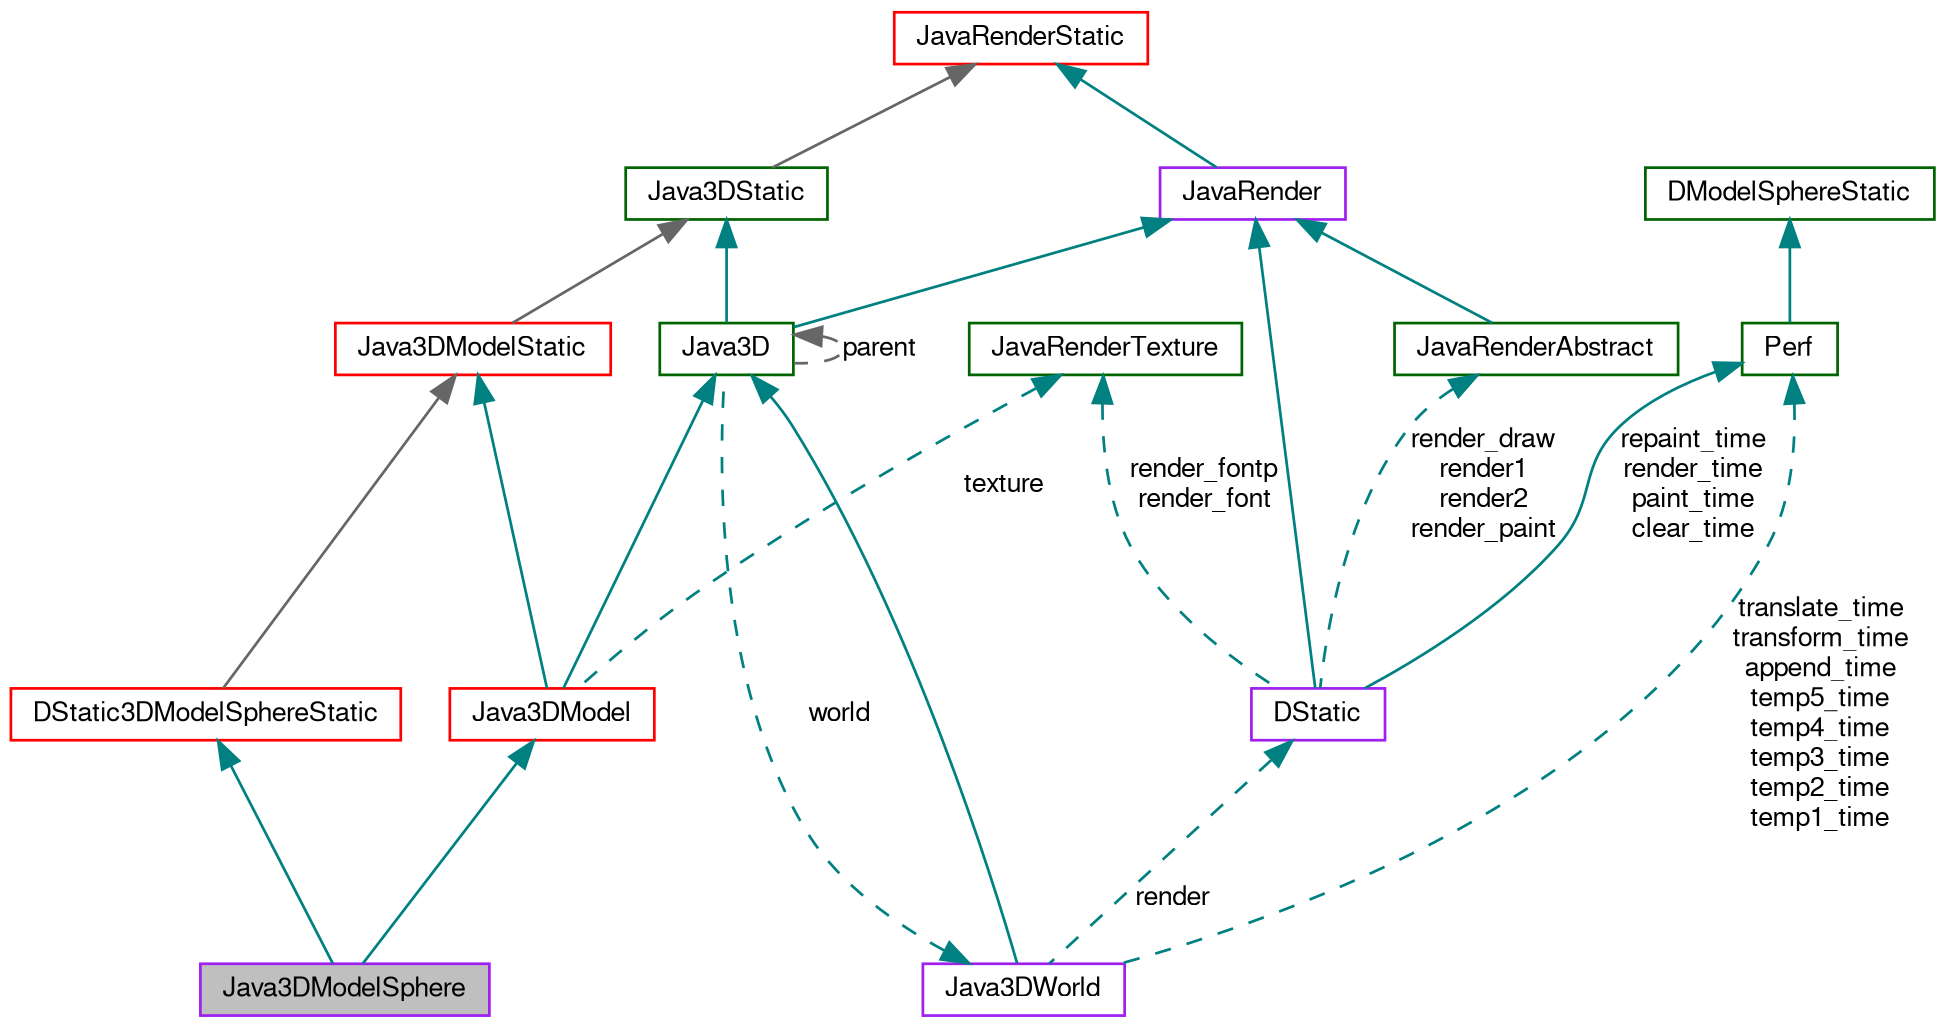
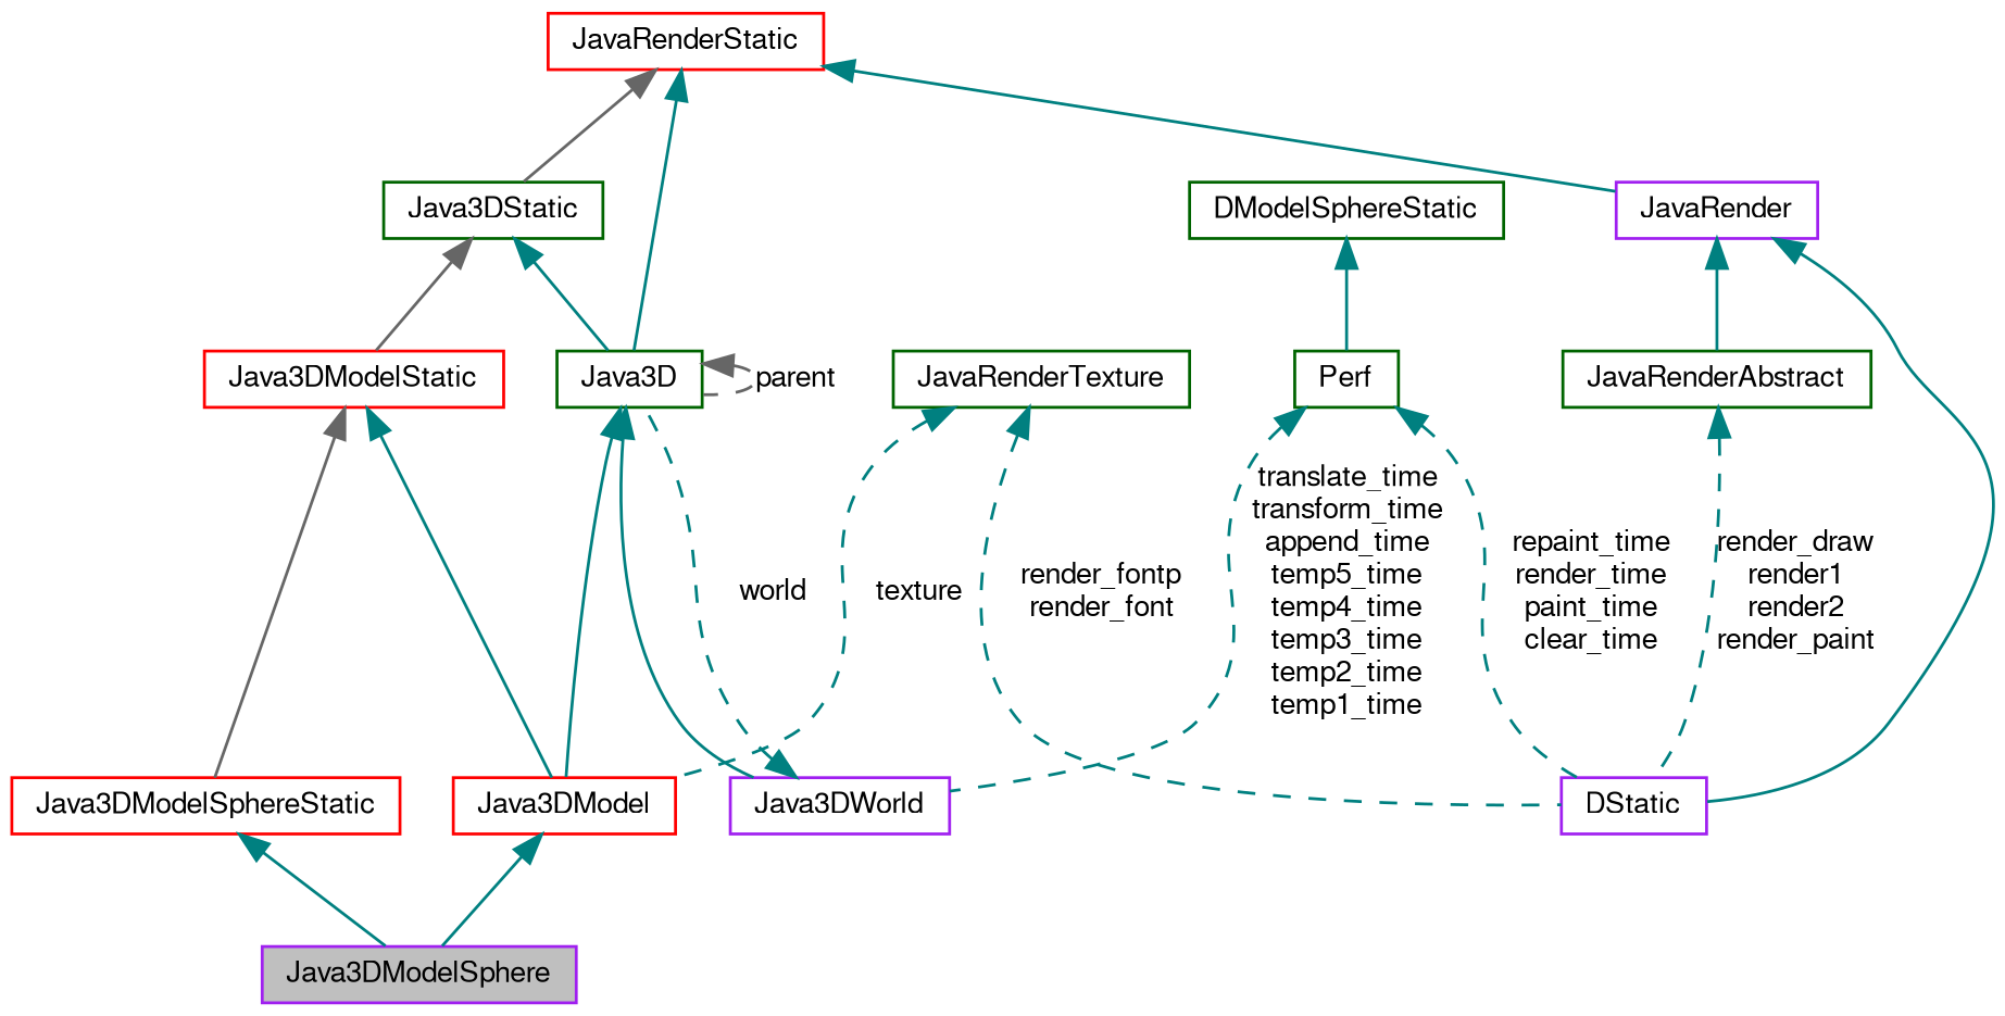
  digraph {
    node [color=darkgreen fontname=FreeSans fontsize=10 shape=record]
    edge [color=teal dir=back fontname=FreeSans fontsize=10 labelfontname=FreeSans labelfontsize=10 style=solid]
    n1 [color=purple fillcolor=grey75 fontcolor=black height=0.2 label=Java3DModelSphere style=filled width=0.4]
    n2 [color=red height=0.2 label=Java3DModel width=0.4]
    n3 [height=0.2 label=Java3D width=0.4]
    n4 [color=purple height=0.2 label=Java3DWorld width=0.4]
    n5 [height=0.2 label=Java3DStatic width=0.4]
    n6 [color=red height=0.2 label=Java3DModelStatic width=0.4]
-   n7 [color=red height=0.2 label=DStatic3DModelSphereStatic width=0.4]
+   n7 [color=red height=0.2 label=Java3DModelSphereStatic width=0.4]
    n8 [color=red height=0.2 label=JavaRenderStatic width=0.4]
    n9 [color=purple height=0.2 label=JavaRender width=0.4]
    n10 [color=purple height=0.2 label=DStatic width=0.4]
    n11 [height=0.2 label=JavaRenderAbstract width=0.4]
    n12 [height=0.2 label=Perf width=0.4]
    n13 [height=0.2 label=DModelSphereStatic width=0.4]
    n14 [height=0.2 label=JavaRenderTexture width=0.4]
    n2 -> n1
    n3 -> n2
    n3 -> n3 [color=gray40 label=parent style=dashed]
    n3 -> n4
    n4 -> n3 [label=world style=dashed]
    n5 -> n3
    n5 -> n6 [color=gray40]
    n6 -> n2
    n6 -> n7 [color=gray40]
    n7 -> n1
    n8 -> n5 [color=gray40]
    n8 -> n9
-   n9 -> n3
+   n8 -> n3
    n9 -> n10
    n9 -> n11
-   n10 -> n4 [label=render style=dashed]
    n11 -> n10 [label="render_draw\nrender1\nrender2\nrender_paint" style=dashed]
    n12 -> n4 [label="translate_time\ntransform_time\nappend_time\ntemp5_time\ntemp4_time\ntemp3_time\ntemp2_time\ntemp1_time" style=dashed]
-   n12 -> n10 [label="repaint_time\nrender_time\npaint_time\nclear_time"]
+   n12 -> n10 [label="repaint_time\nrender_time\npaint_time\nclear_time" style=dashed]
    n13 -> n12
    n14 -> n2 [label=texture style=dashed]
    n14 -> n10 [label="render_fontp\nrender_font" style=dashed]
  }
